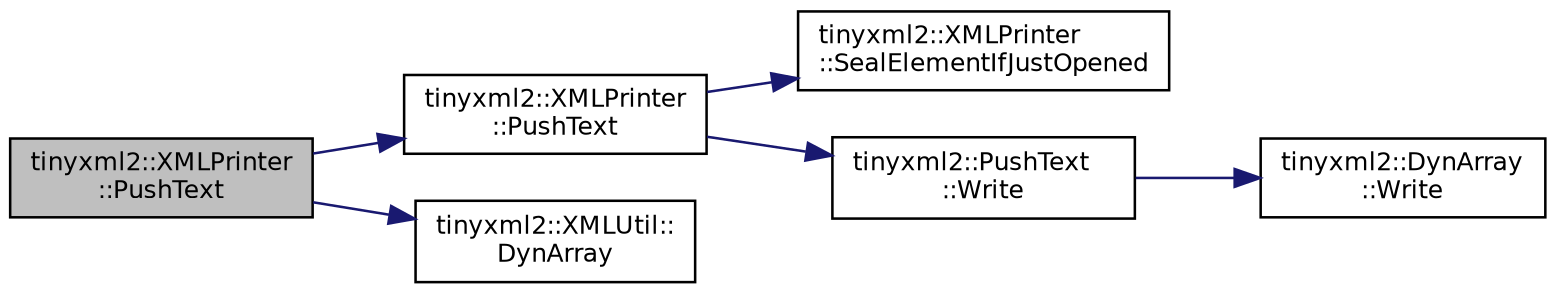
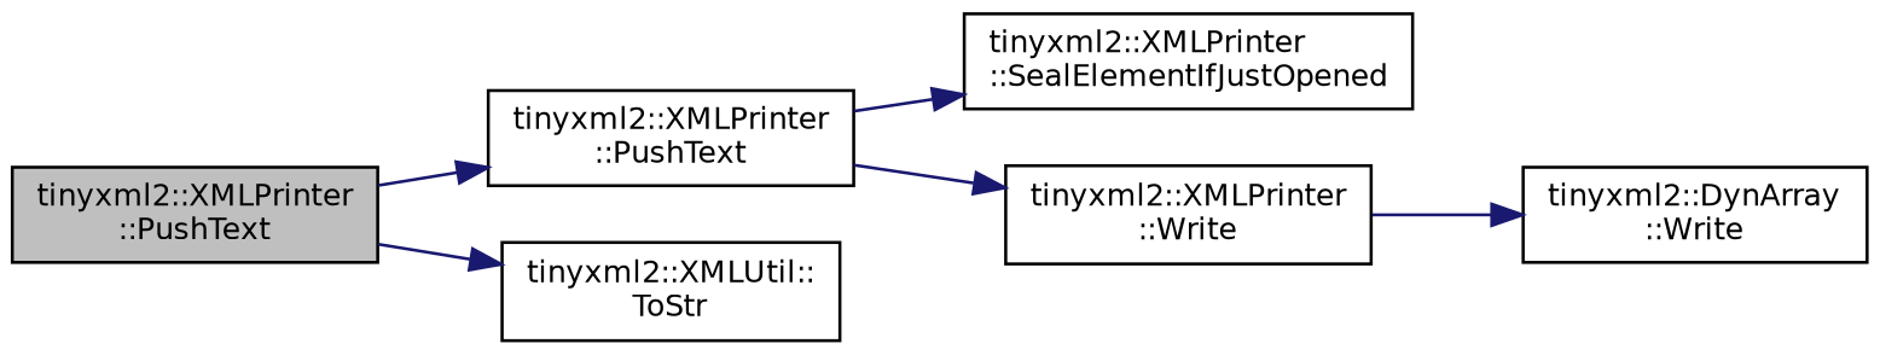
  digraph {
    rankdir=LR
    node [color=black fillcolor=white fontname=Helvetica fontsize=10 shape=record style=filled]
    edge [color=midnightblue fontname=Helvetica fontsize=10 labelfontname=Helvetica labelfontsize=10 style=solid]
    n1 [fillcolor=grey75 fontcolor=black height=0.2 label="tinyxml2::XMLPrinter\l::PushText" width=0.4]
    n2 [height=0.2 label="tinyxml2::XMLPrinter\l::PushText" width=0.4]
-   n3 [height=0.2 label="tinyxml2::XMLUtil::\lDynArray" width=0.4]
+   n3 [height=0.2 label="tinyxml2::XMLUtil::\lToStr" width=0.4]
    n4 [height=0.2 label="tinyxml2::XMLPrinter\l::SealElementIfJustOpened" width=0.4]
-   n5 [height=0.2 label="tinyxml2::PushText\l::Write" width=0.4]
+   n5 [height=0.2 label="tinyxml2::XMLPrinter\l::Write" width=0.4]
    n6 [height=0.2 label="tinyxml2::DynArray\l::Write" width=0.4]
    n1 -> n2
    n1 -> n3
    n2 -> n4
    n2 -> n5
    n5 -> n6
  }
